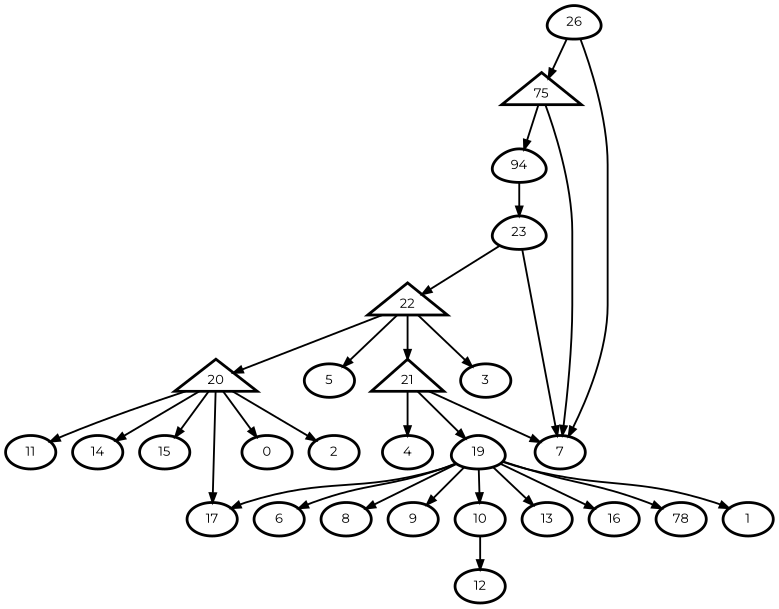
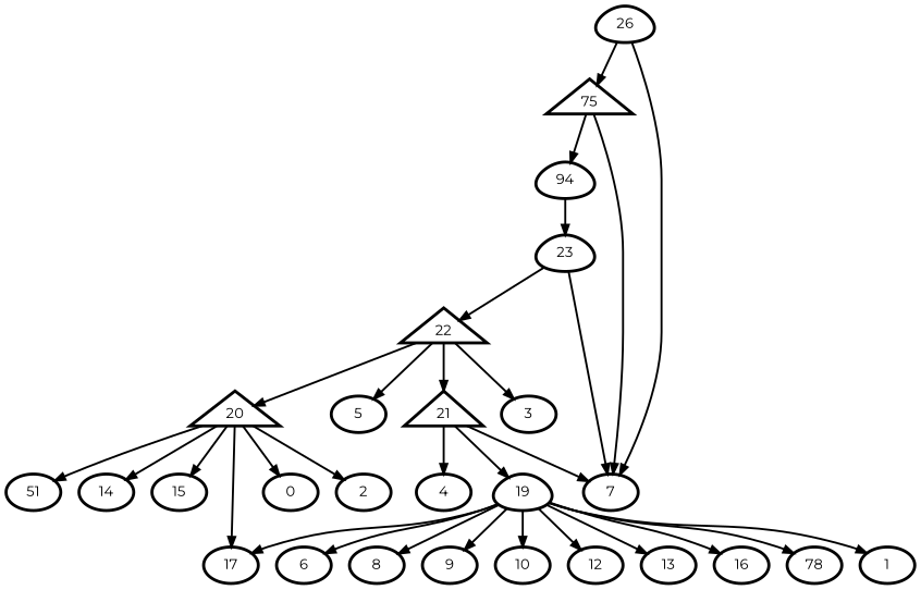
  digraph {
    fontname=Montserrat
    node [fontname=Montserrat penwidth=3]
    edge [fontname=Montserrat penwidth=2]
    n1 [label=0]
    n2 [label=1]
    n3 [label=2]
    n4 [label=3]
    n5 [label=4]
    n6 [label=5]
    n7 [label=6]
    n8 [label=7]
    n9 [label=8]
    n10 [label=9]
    n11 [label=10]
-   n12 [label=11]
+   n12 [label=51]
    n13 [label=12]
    n14 [label=13]
    n15 [label=14]
    n16 [label=15]
    n17 [label=16]
    n18 [label=17]
    n19 [label=78]
    n20 [label=19 shape=egg]
    n21 [label=20 shape=triangle]
    n22 [label=23 shape=egg]
    n23 [label=22 shape=triangle]
    n24 [label=21 shape=triangle]
    n25 [label=94 shape=egg]
    n26 [label=75 shape=triangle]
    n27 [label=26 shape=egg]
    n20 -> n2
    n20 -> n7
    n20 -> n9
    n20 -> n10
    n20 -> n11
-   n11 -> n13
+   n20 -> n13
    n20 -> n14
    n20 -> n17
    n20 -> n18
    n20 -> n19
    n21 -> n1
    n21 -> n3
    n21 -> n12
    n21 -> n15
    n21 -> n16
    n21 -> n18
    n22 -> n8
    n22 -> n23
    n23 -> n4
    n23 -> n6
    n23 -> n21
    n23 -> n24
    n24 -> n5
    n24 -> n8
    n24 -> n20
    n25 -> n22
    n26 -> n8
    n26 -> n25
    n27 -> n8
    n27 -> n26
  }
